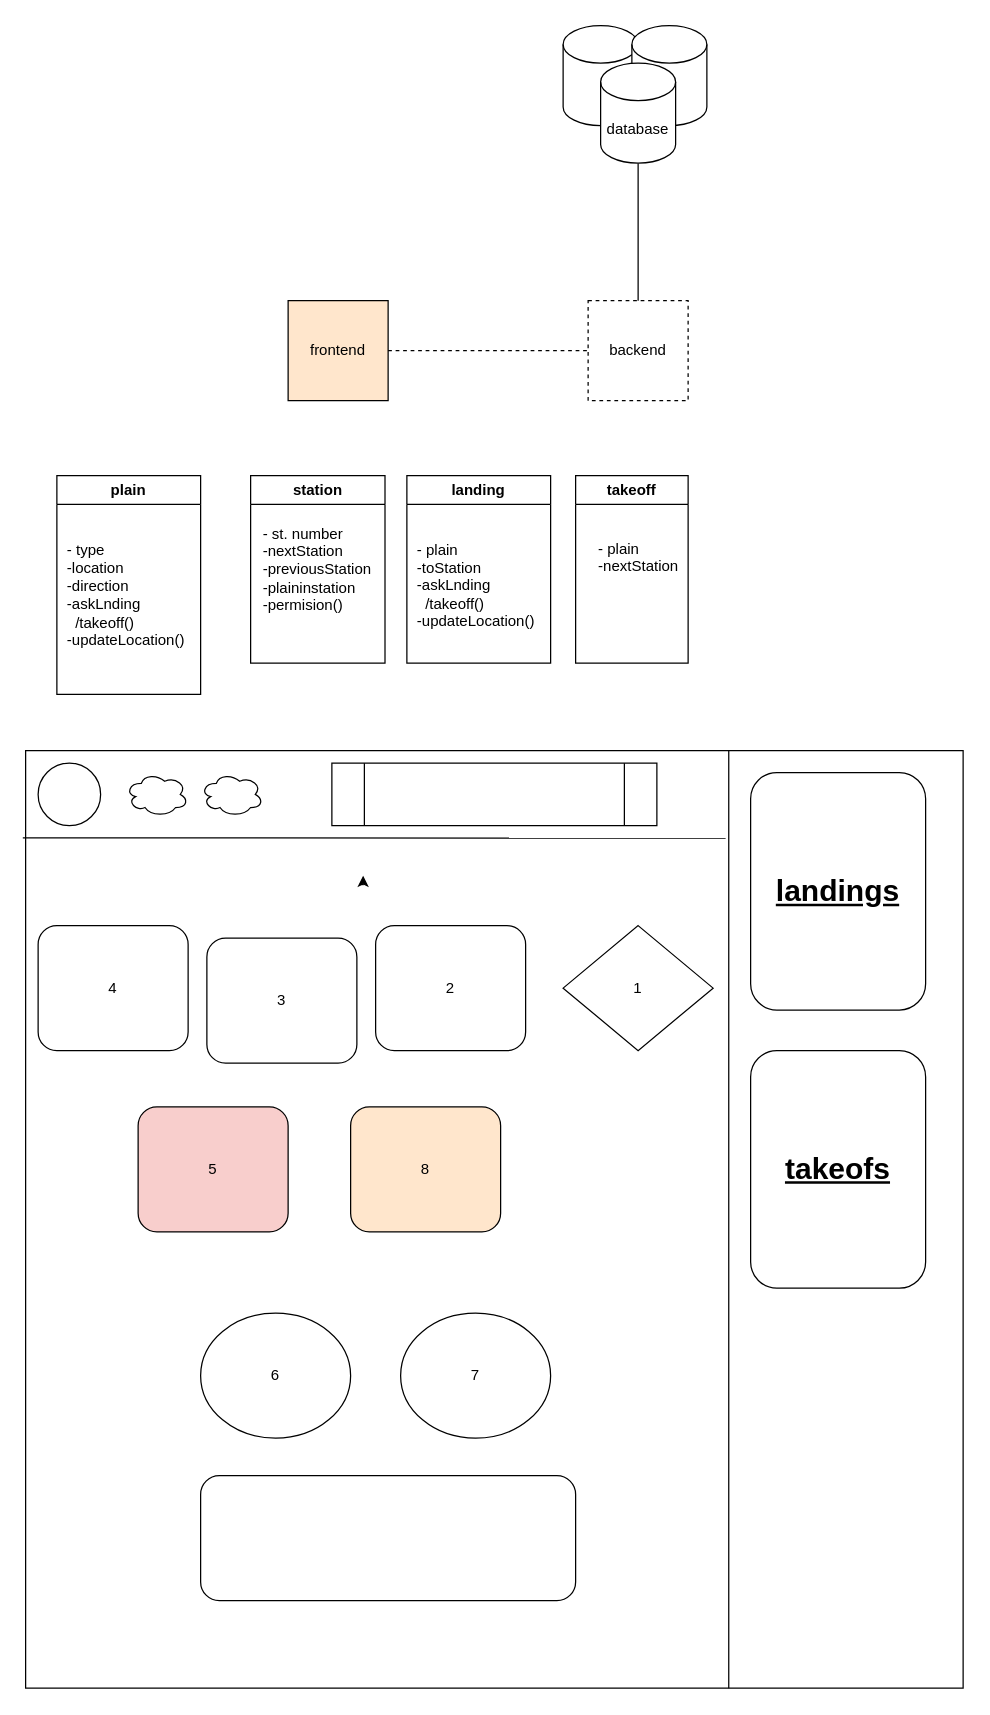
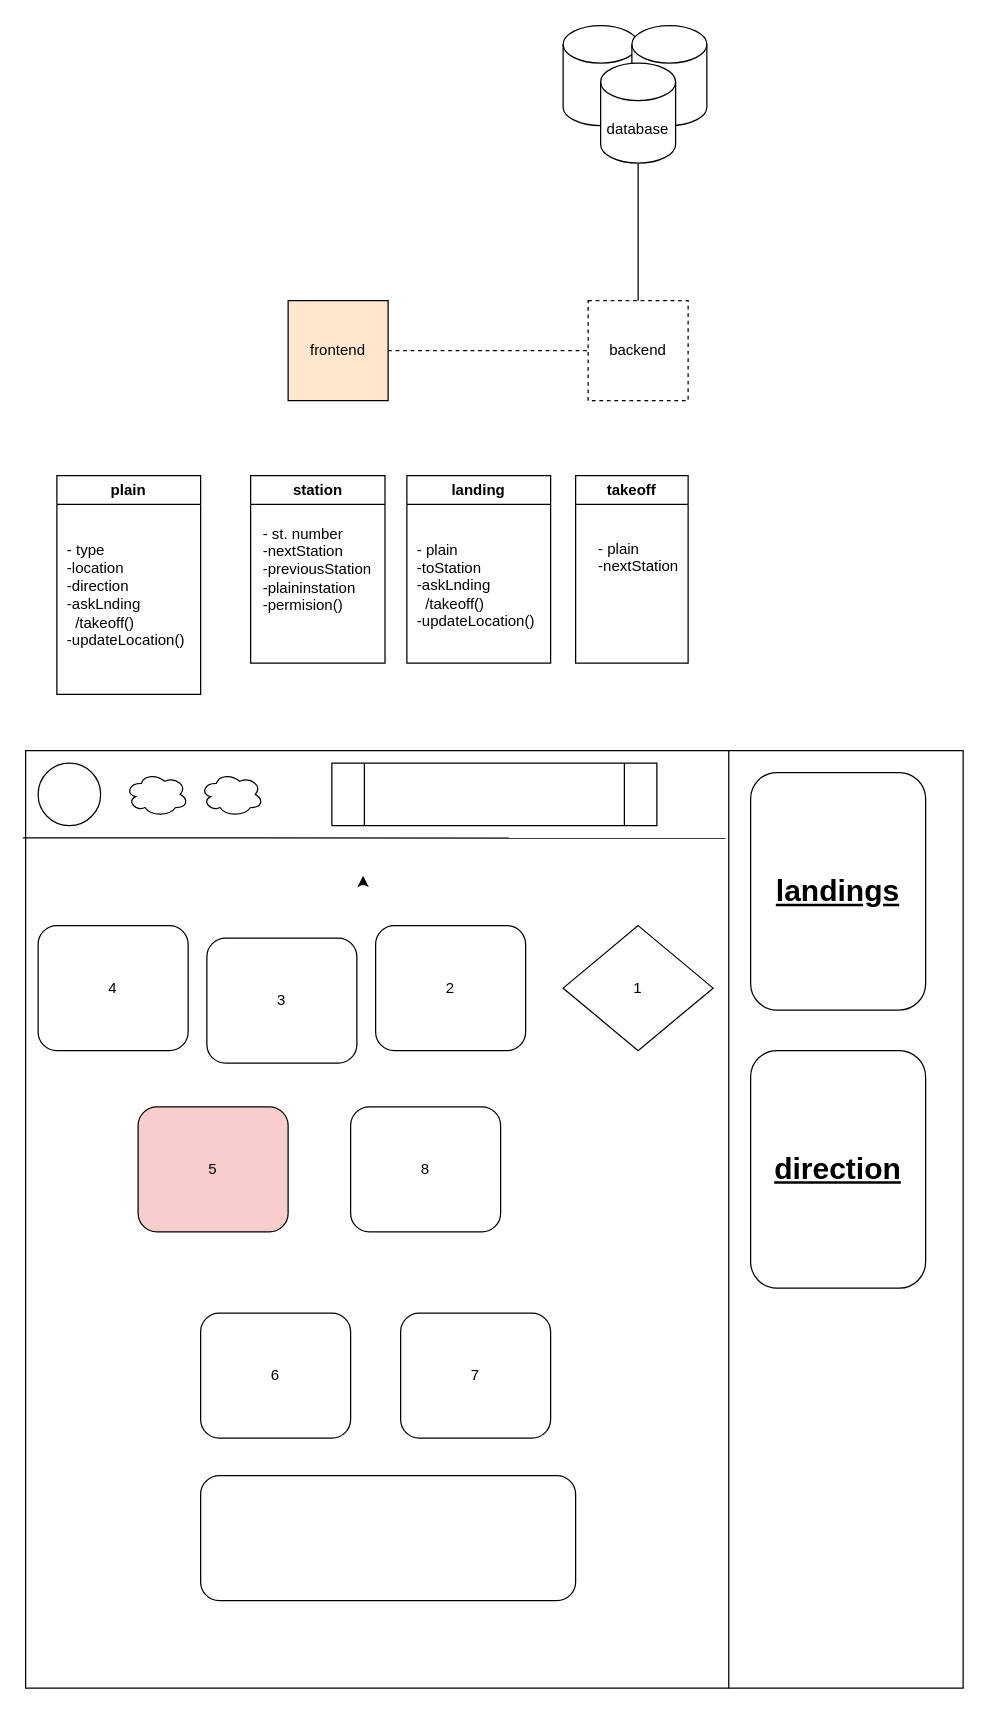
  <mxCell id="0" />
  <mxCell id="1" parent="0" />
  <mxCell id="2" value="frontend" style="whiteSpace=wrap;html=1;aspect=fixed;fillColor=#ffe6cc;" parent="1" vertex="1"><mxGeometry x="230" y="240" width="80" height="80" as="geometry" /></mxCell>
  <mxCell id="3" value="backend" style="whiteSpace=wrap;html=1;aspect=fixed;dashed=1;" parent="1" vertex="1"><mxGeometry x="470" y="240" width="80" height="80" as="geometry" /></mxCell>
  <mxCell id="4" value="" style="endArrow=none;html=1;rounded=0;exitX=1;exitY=0.5;exitDx=0;exitDy=0;entryX=0;entryY=0.5;entryDx=0;entryDy=0;dashed=1;" parent="1" source="2" target="3" edge="1"><mxGeometry width="50" height="50" relative="1" as="geometry"><mxPoint x="380" y="310" as="sourcePoint" /><mxPoint x="430" y="260" as="targetPoint" /></mxGeometry></mxCell>
  <mxCell id="5" value="" style="whiteSpace=wrap;html=1;aspect=fixed;" parent="1" vertex="1"><mxGeometry x="20" y="600" width="750" height="750" as="geometry" /></mxCell>
  <mxCell id="6" value="" style="endArrow=none;html=1;rounded=0;entryX=0.75;entryY=0;entryDx=0;entryDy=0;exitX=0.75;exitY=1;exitDx=0;exitDy=0;" parent="1" source="5" target="5" edge="1"><mxGeometry width="50" height="50" relative="1" as="geometry"><mxPoint x="310" y="1000" as="sourcePoint" /><mxPoint x="360" y="950" as="targetPoint" /></mxGeometry></mxCell>
  <mxCell id="7" value="" style="endArrow=none;html=1;rounded=0;exitX=-0.003;exitY=0.093;exitDx=0;exitDy=0;exitPerimeter=0;" parent="1" source="5" edge="1"><mxGeometry width="50" height="50" relative="1" as="geometry"><mxPoint x="30" y="660" as="sourcePoint" /><mxPoint x="580" y="670" as="targetPoint" /></mxGeometry></mxCell>
  <mxCell id="8" value="" style="ellipse;whiteSpace=wrap;html=1;aspect=fixed;" parent="1" vertex="1"><mxGeometry x="30" y="610" width="50" height="50" as="geometry" /></mxCell>
  <mxCell id="9" value="" style="shape=process;whiteSpace=wrap;html=1;backgroundOutline=1;" parent="1" vertex="1"><mxGeometry x="265" y="610" width="260" height="50" as="geometry" /></mxCell>
  <mxCell id="10" value="" style="ellipse;shape=cloud;whiteSpace=wrap;html=1;" parent="1" vertex="1"><mxGeometry x="100" y="617.5" width="50" height="35" as="geometry" /></mxCell>
  <mxCell id="11" value="" style="ellipse;shape=cloud;whiteSpace=wrap;html=1;" parent="1" vertex="1"><mxGeometry x="160" y="617.5" width="50" height="35" as="geometry" /></mxCell>
  <mxCell id="12" value="&lt;font style=&quot;font-size: 24px;&quot;&gt;&lt;b&gt;&lt;u&gt;landings&lt;/u&gt;&lt;/b&gt;&lt;/font&gt;" style="rounded=1;whiteSpace=wrap;html=1;" parent="1" vertex="1"><mxGeometry x="600" y="617.5" width="140" height="190" as="geometry" /></mxCell>
- <mxCell id="13" value="&lt;font style=&quot;font-size: 24px;&quot;&gt;&lt;b&gt;&lt;u&gt;takeofs&lt;/u&gt;&lt;/b&gt;&lt;/font&gt;" style="rounded=1;whiteSpace=wrap;html=1;" parent="1" vertex="1"><mxGeometry x="600" y="840" width="140" height="190" as="geometry" /></mxCell>
+ <mxCell id="13" value="&lt;font style=&quot;font-size: 24px;&quot;&gt;&lt;b&gt;&lt;u&gt;direction&lt;/u&gt;&lt;/b&gt;&lt;/font&gt;" style="rounded=1;whiteSpace=wrap;html=1;" parent="1" vertex="1"><mxGeometry x="600" y="840" width="140" height="190" as="geometry" /></mxCell>
  <mxCell id="14" value="" style="endArrow=none;html=1;rounded=0;entryX=0.5;entryY=1;entryDx=0;entryDy=0;exitX=0.5;exitY=0;exitDx=0;exitDy=0;" parent="1" source="3" edge="1"><mxGeometry width="50" height="50" relative="1" as="geometry"><mxPoint x="310" y="290" as="sourcePoint" /><mxPoint x="510" y="130" as="targetPoint" /></mxGeometry></mxCell>
  <mxCell id="15" value="" style="shape=cylinder3;whiteSpace=wrap;html=1;boundedLbl=1;backgroundOutline=1;size=15;" parent="1" vertex="1"><mxGeometry x="450" y="20" width="60" height="80" as="geometry" /></mxCell>
  <mxCell id="16" value="" style="shape=cylinder3;whiteSpace=wrap;html=1;boundedLbl=1;backgroundOutline=1;size=15;" parent="1" vertex="1"><mxGeometry x="505" y="20" width="60" height="80" as="geometry" /></mxCell>
  <mxCell id="17" value="database" style="shape=cylinder3;whiteSpace=wrap;html=1;boundedLbl=1;backgroundOutline=1;size=15;" parent="1" vertex="1"><mxGeometry x="480" y="50" width="60" height="80" as="geometry" /></mxCell>
  <mxCell id="18" value="plain" style="swimlane;whiteSpace=wrap;html=1;" parent="1" vertex="1"><mxGeometry x="45" y="380" width="115" height="175" as="geometry" /></mxCell>
  <mxCell id="19" value="&lt;div style=&quot;text-align: left;&quot;&gt;&lt;span style=&quot;background-color: initial;&quot;&gt;- type&lt;/span&gt;&lt;/div&gt;&lt;div style=&quot;text-align: left;&quot;&gt;&lt;span style=&quot;background-color: initial;&quot;&gt;-location&lt;/span&gt;&lt;/div&gt;&lt;div style=&quot;text-align: left;&quot;&gt;&lt;span style=&quot;background-color: initial;&quot;&gt;-direction&lt;/span&gt;&lt;/div&gt;&lt;div style=&quot;text-align: left;&quot;&gt;&lt;span style=&quot;background-color: initial;&quot;&gt;-askLnding&lt;/span&gt;&lt;/div&gt;&lt;div style=&quot;text-align: left;&quot;&gt;&lt;span style=&quot;background-color: initial;&quot;&gt;&amp;nbsp; /takeoff()&lt;/span&gt;&lt;/div&gt;&lt;div style=&quot;text-align: left;&quot;&gt;&lt;span style=&quot;background-color: initial;&quot;&gt;-updateLocation()&lt;/span&gt;&lt;/div&gt;&lt;div style=&quot;text-align: left;&quot;&gt;&lt;span style=&quot;background-color: initial;&quot;&gt;&lt;br&gt;&lt;/span&gt;&lt;/div&gt;&lt;div style=&quot;text-align: left;&quot;&gt;&lt;span style=&quot;background-color: initial;&quot;&gt;&lt;br&gt;&lt;/span&gt;&lt;/div&gt;" style="text;html=1;align=center;verticalAlign=middle;resizable=0;points=[];autosize=1;strokeColor=none;fillColor=none;" parent="18" vertex="1"><mxGeometry x="-5" y="45" width="120" height="130" as="geometry" /></mxCell>
  <mxCell id="20" value="takeoff" style="swimlane;whiteSpace=wrap;html=1;" parent="1" vertex="1"><mxGeometry x="460" y="380" width="90" height="150" as="geometry" /></mxCell>
  <mxCell id="21" value="landing" style="swimlane;whiteSpace=wrap;html=1;" parent="1" vertex="1"><mxGeometry x="325" y="380" width="115" height="150" as="geometry" /></mxCell>
  <mxCell id="22" value="&lt;div style=&quot;border-color: var(--border-color); text-align: left;&quot;&gt;- plain&lt;/div&gt;&lt;div style=&quot;border-color: var(--border-color); text-align: left;&quot;&gt;&lt;span style=&quot;border-color: var(--border-color); background-color: initial;&quot;&gt;-toStation&lt;/span&gt;&lt;/div&gt;&lt;div style=&quot;border-color: var(--border-color); text-align: left;&quot;&gt;&lt;span style=&quot;border-color: var(--border-color); background-color: initial;&quot;&gt;-askLnding&lt;/span&gt;&lt;/div&gt;&lt;div style=&quot;border-color: var(--border-color); text-align: left;&quot;&gt;&lt;span style=&quot;border-color: var(--border-color); background-color: initial;&quot;&gt;&amp;nbsp; /takeoff()&lt;/span&gt;&lt;/div&gt;&lt;div style=&quot;border-color: var(--border-color); text-align: left;&quot;&gt;&lt;span style=&quot;border-color: var(--border-color); background-color: initial;&quot;&gt;-updateLocation()&lt;/span&gt;&lt;/div&gt;" style="text;html=1;align=center;verticalAlign=middle;resizable=0;points=[];autosize=1;strokeColor=none;fillColor=none;" parent="21" vertex="1"><mxGeometry x="-5" y="43" width="120" height="90" as="geometry" /></mxCell>
  <mxCell id="23" value="station" style="swimlane;whiteSpace=wrap;html=1;" parent="1" vertex="1"><mxGeometry x="200" y="380" width="107.5" height="150" as="geometry" /></mxCell>
  <mxCell id="24" value="&lt;div style=&quot;border-color: var(--border-color); text-align: left;&quot;&gt;- st. number&lt;/div&gt;&lt;div style=&quot;border-color: var(--border-color); text-align: left;&quot;&gt;-nextStation&lt;/div&gt;&lt;div style=&quot;border-color: var(--border-color); text-align: left;&quot;&gt;-previousStation&lt;/div&gt;&lt;div style=&quot;border-color: var(--border-color); text-align: left;&quot;&gt;&lt;span style=&quot;border-color: var(--border-color); background-color: initial;&quot;&gt;-plaininstation&lt;/span&gt;&lt;/div&gt;&lt;div style=&quot;border-color: var(--border-color); text-align: left;&quot;&gt;&lt;span style=&quot;border-color: var(--border-color); background-color: initial;&quot;&gt;-permision()&lt;/span&gt;&lt;/div&gt;" style="text;html=1;align=center;verticalAlign=middle;resizable=0;points=[];autosize=1;strokeColor=none;fillColor=none;" parent="23" vertex="1"><mxGeometry x="-2.5" y="30" width="110" height="90" as="geometry" /></mxCell>
- <mxCell id="25" value="7" style="ellipse;whiteSpace=wrap;html=1;" parent="1" vertex="1"><mxGeometry x="320" y="1050" width="120" height="100" as="geometry" /></mxCell>
- <mxCell id="26" value="6" style="ellipse;whiteSpace=wrap;html=1;" parent="1" vertex="1"><mxGeometry x="160" y="1050" width="120" height="100" as="geometry" /></mxCell>
- <mxCell id="27" value="8" style="rounded=1;whiteSpace=wrap;html=1;fillColor=#ffe6cc;" parent="1" vertex="1"><mxGeometry x="280" y="885" width="120" height="100" as="geometry" /></mxCell>
+ <mxCell id="25" value="7" style="rounded=1;whiteSpace=wrap;html=1;" parent="1" vertex="1"><mxGeometry x="320" y="1050" width="120" height="100" as="geometry" /></mxCell>
+ <mxCell id="26" value="6" style="rounded=1;whiteSpace=wrap;html=1;" parent="1" vertex="1"><mxGeometry x="160" y="1050" width="120" height="100" as="geometry" /></mxCell>
+ <mxCell id="27" value="8" style="rounded=1;whiteSpace=wrap;html=1;" parent="1" vertex="1"><mxGeometry x="280" y="885" width="120" height="100" as="geometry" /></mxCell>
  <mxCell id="28" value="5" style="rounded=1;whiteSpace=wrap;html=1;fillColor=#f8cecc;" parent="1" vertex="1"><mxGeometry x="110" y="885" width="120" height="100" as="geometry" /></mxCell>
  <mxCell id="29" value="4" style="rounded=1;whiteSpace=wrap;html=1;" parent="1" vertex="1"><mxGeometry x="30" y="740" width="120" height="100" as="geometry" /></mxCell>
  <mxCell id="30" value="3" style="rounded=1;whiteSpace=wrap;html=1;" parent="1" vertex="1"><mxGeometry x="165" y="750" width="120" height="100" as="geometry" /></mxCell>
  <mxCell id="31" value="2" style="rounded=1;whiteSpace=wrap;html=1;" parent="1" vertex="1"><mxGeometry x="300" y="740" width="120" height="100" as="geometry" /></mxCell>
  <mxCell id="32" value="1" style="rhombus;whiteSpace=wrap;html=1;" parent="1" vertex="1"><mxGeometry x="450" y="740" width="120" height="100" as="geometry" /></mxCell>
  <mxCell id="33" value="" style="rounded=1;whiteSpace=wrap;html=1;" parent="1" vertex="1"><mxGeometry x="160" y="1180" width="300" height="100" as="geometry" /></mxCell>
  <mxCell id="34" style="edgeStyle=orthogonalEdgeStyle;rounded=0;orthogonalLoop=1;jettySize=auto;html=1;exitX=1;exitY=1;exitDx=0;exitDy=0;entryX=1;entryY=0.5;entryDx=0;entryDy=0;" parent="1" edge="1"><mxGeometry relative="1" as="geometry"><mxPoint x="287.071" y="707.071" as="sourcePoint" /><mxPoint x="290" y="700" as="targetPoint" /></mxGeometry></mxCell>
  <mxCell id="35" value="&lt;div style=&quot;border-color: var(--border-color); text-align: left;&quot;&gt;- plain&lt;/div&gt;&lt;div style=&quot;border-color: var(--border-color); text-align: left;&quot;&gt;-nextStation&lt;/div&gt;&lt;div style=&quot;border-color: var(--border-color); text-align: left;&quot;&gt;&lt;span style=&quot;border-color: var(--border-color); background-color: initial;&quot;&gt;&lt;br&gt;&lt;/span&gt;&lt;/div&gt;" style="text;html=1;align=center;verticalAlign=middle;resizable=0;points=[];autosize=1;strokeColor=none;fillColor=none;" parent="1" vertex="1"><mxGeometry x="475" y="423" width="70" height="60" as="geometry" /></mxCell>
